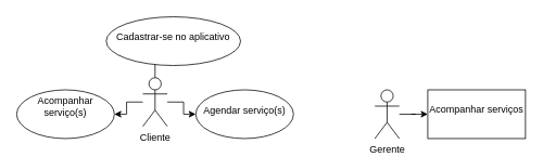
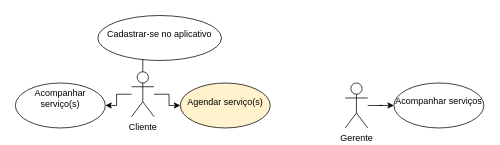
  <mxCell id="0" />
  <mxCell id="1" parent="0" />
  <mxCell id="2" value="" style="edgeStyle=orthogonalEdgeStyle;rounded=0;orthogonalLoop=1;jettySize=auto;html=1;" edge="1" parent="1" source="5" target="6"><mxGeometry relative="1" as="geometry" /></mxCell>
  <mxCell id="3" value="" style="edgeStyle=orthogonalEdgeStyle;rounded=0;orthogonalLoop=1;jettySize=auto;html=1;" edge="1" parent="1" source="5" target="7"><mxGeometry relative="1" as="geometry" /></mxCell>
  <mxCell id="4" value="" style="edgeStyle=orthogonalEdgeStyle;rounded=0;orthogonalLoop=1;jettySize=auto;html=1;" edge="1" parent="1" source="5" target="8"><mxGeometry relative="1" as="geometry" /></mxCell>
  <mxCell id="5" value="&lt;div&gt;Cliente&lt;/div&gt;" style="shape=umlActor;verticalLabelPosition=bottom;verticalAlign=top;html=1;" vertex="1" parent="1"><mxGeometry x="175" y="95" width="30" height="60" as="geometry" /></mxCell>
- <mxCell id="6" value="&lt;p style=&quot;line-height: 1&quot;&gt;&lt;/p&gt;&lt;div align=&quot;center&quot;&gt;Agendar serviço(s)&lt;br&gt;&lt;/div&gt;&lt;p&gt;&lt;/p&gt;" style="ellipse;whiteSpace=wrap;html=1;verticalAlign=top;align=center;" vertex="1" parent="1"><mxGeometry x="240" y="110" width="120" height="60" as="geometry" /></mxCell>
+ <mxCell id="6" value="&lt;p style=&quot;line-height: 1&quot;&gt;&lt;/p&gt;&lt;div align=&quot;center&quot;&gt;Agendar serviço(s)&lt;br&gt;&lt;/div&gt;&lt;p&gt;&lt;/p&gt;" style="ellipse;whiteSpace=wrap;html=1;verticalAlign=top;align=center;fillColor=#fff2cc;" vertex="1" parent="1"><mxGeometry x="240" y="110" width="120" height="60" as="geometry" /></mxCell>
  <mxCell id="7" value="Acompanhar serviço(s)" style="ellipse;whiteSpace=wrap;html=1;verticalAlign=top;" vertex="1" parent="1"><mxGeometry x="20" y="110" width="120" height="60" as="geometry" /></mxCell>
  <mxCell id="8" value="&lt;p style=&quot;line-height: 1&quot;&gt;Cadastrar-se no aplicativo&lt;br&gt;&lt;/p&gt;" style="ellipse;whiteSpace=wrap;html=1;verticalAlign=top;" vertex="1" parent="1"><mxGeometry x="130" y="20" width="165" height="60" as="geometry" /></mxCell>
  <mxCell id="9" value="" style="edgeStyle=orthogonalEdgeStyle;rounded=0;orthogonalLoop=1;jettySize=auto;html=1;" edge="1" source="10" target="11" parent="1"><mxGeometry relative="1" as="geometry" /></mxCell>
  <mxCell id="10" value="Gerente" style="shape=umlActor;verticalLabelPosition=bottom;verticalAlign=top;html=1;" vertex="1" parent="1"><mxGeometry x="460" y="110" width="30" height="60" as="geometry" /></mxCell>
- <mxCell id="11" value="&lt;p style=&quot;line-height: 1&quot;&gt;Acompanhar serviços&lt;br&gt;&lt;/p&gt;" style="whiteSpace=wrap;html=1;verticalAlign=top;align=center;rounded=0;" vertex="1" parent="1"><mxGeometry x="525" y="110" width="120" height="60" as="geometry" /></mxCell>
+ <mxCell id="11" value="&lt;p style=&quot;line-height: 1&quot;&gt;Acompanhar serviços&lt;br&gt;&lt;/p&gt;" style="ellipse;whiteSpace=wrap;html=1;verticalAlign=top;align=center;" vertex="1" parent="1"><mxGeometry x="525" y="110" width="120" height="60" as="geometry" /></mxCell>
